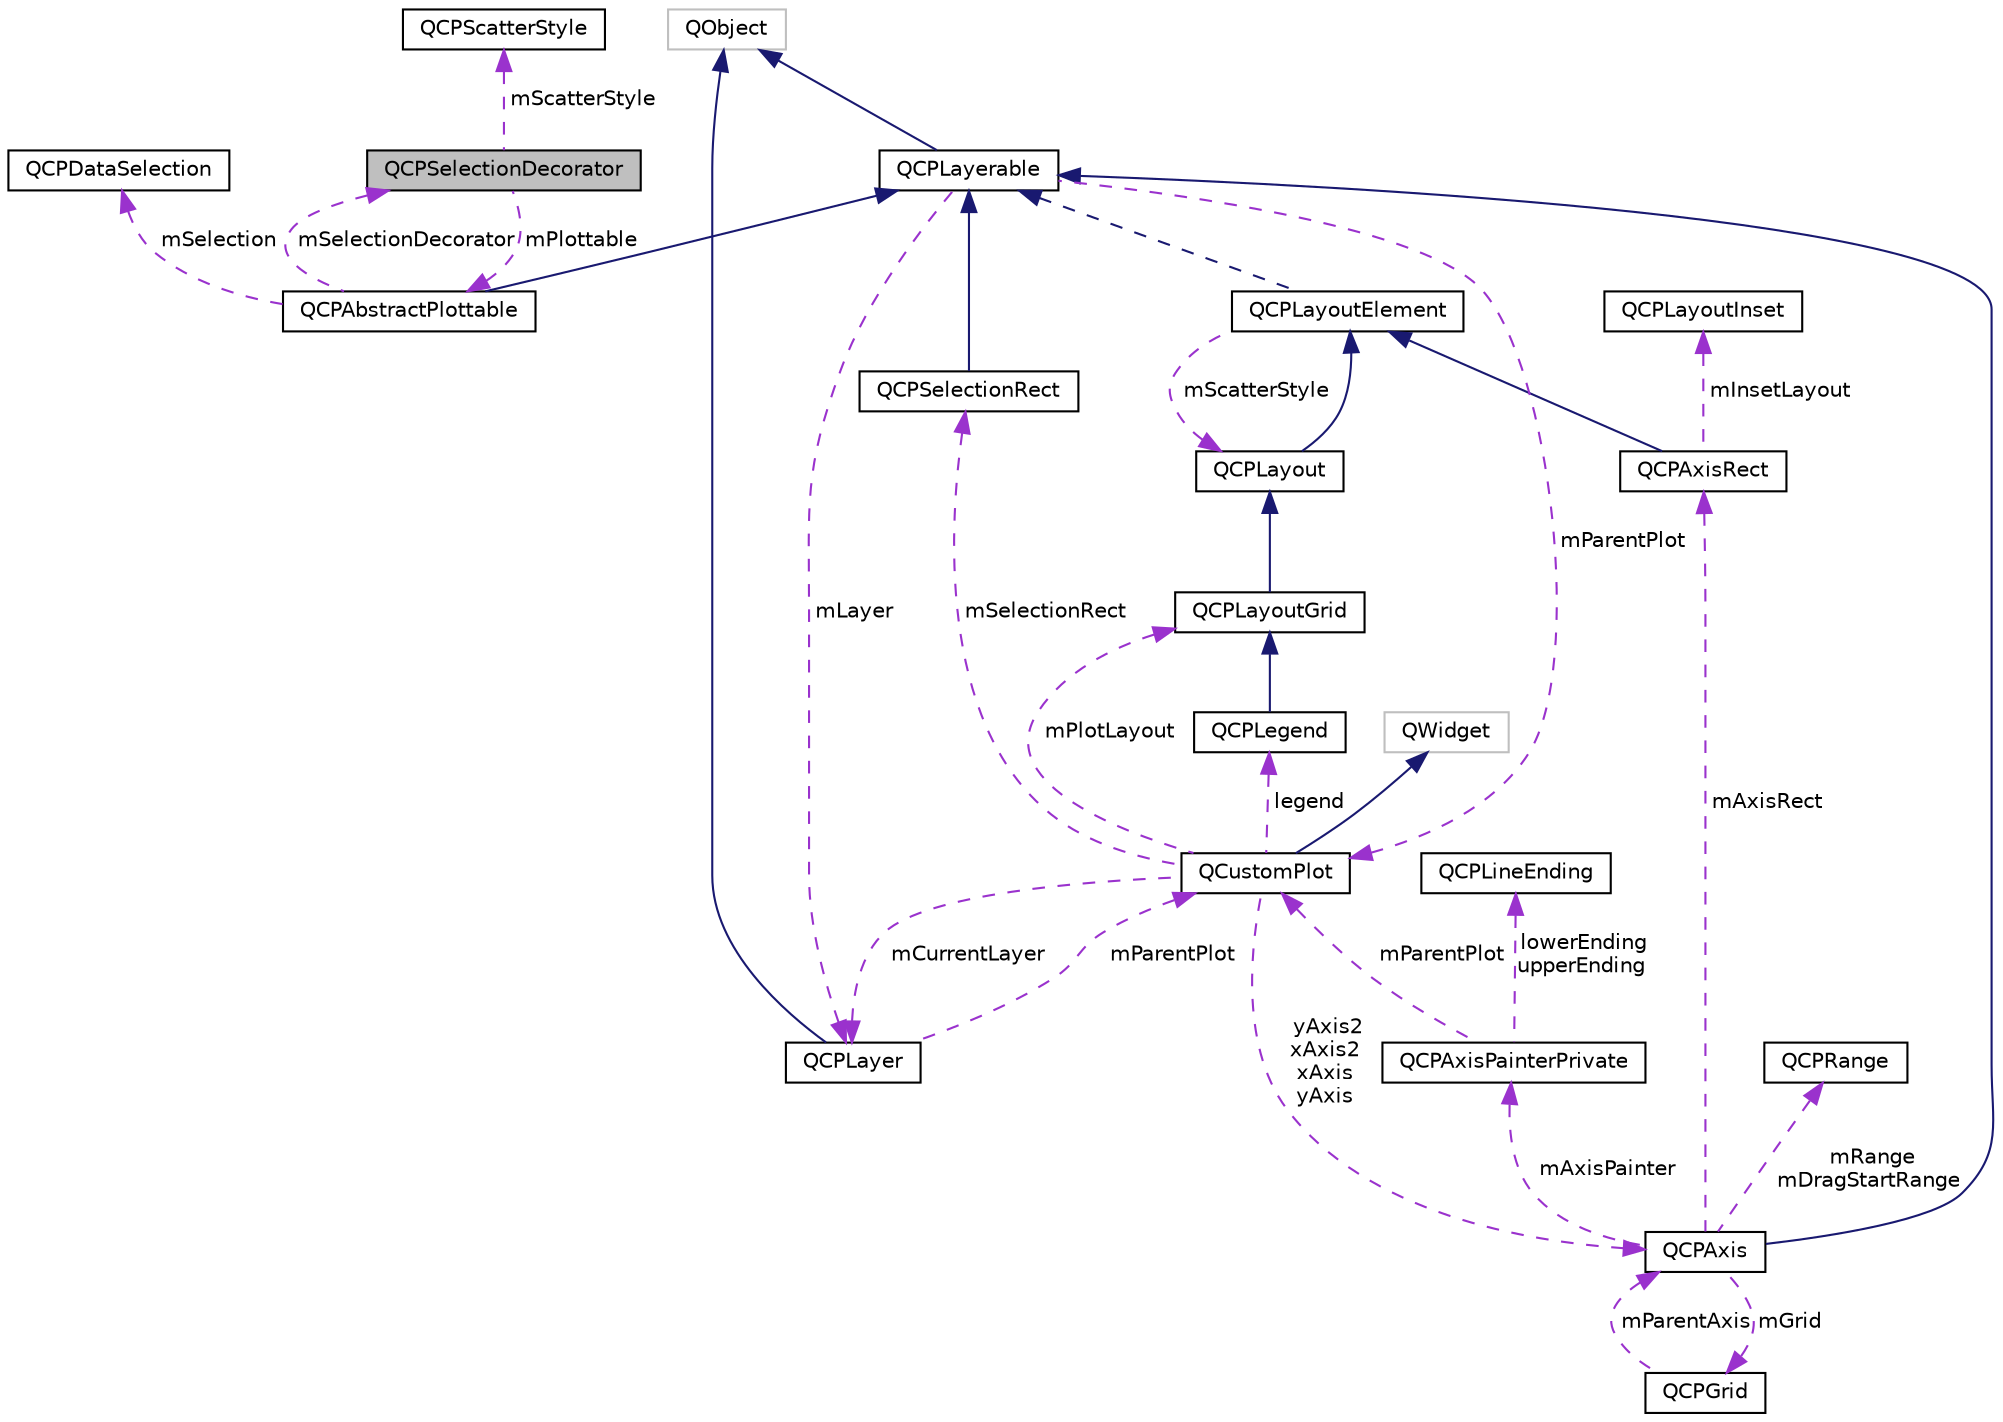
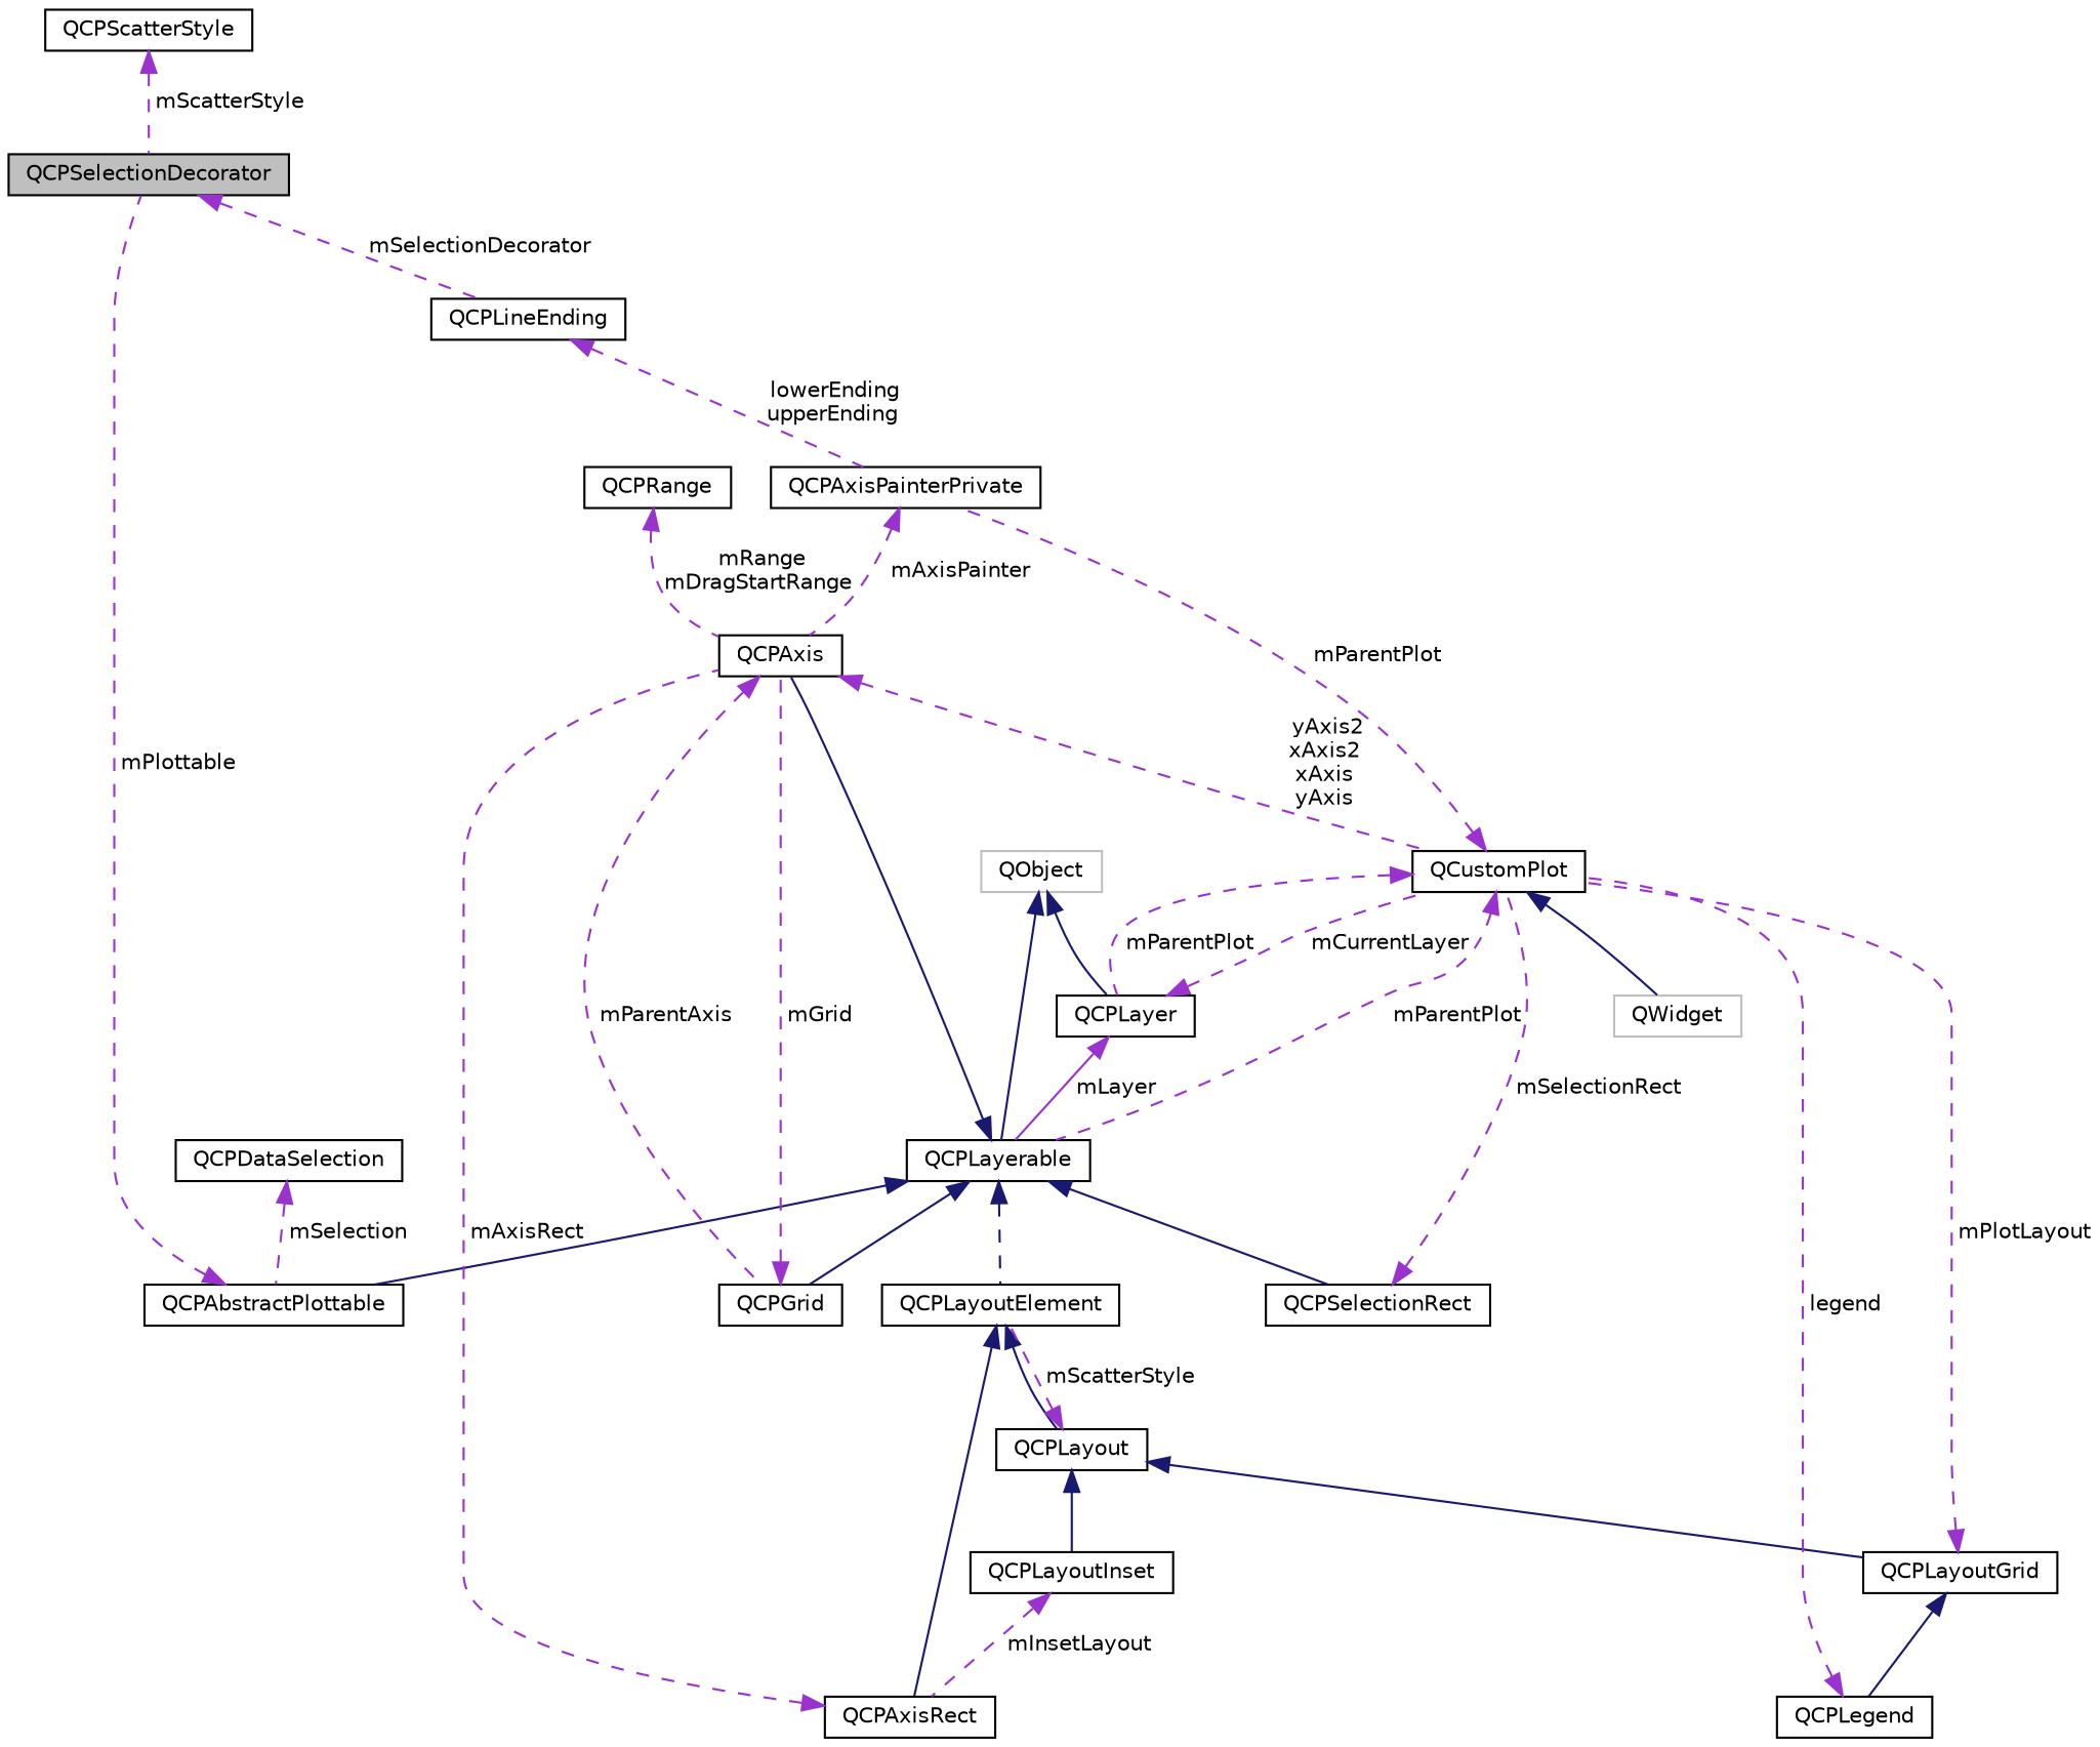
  digraph {
    node [color=black fillcolor=white fontname=Helvetica fontsize=10 shape=record style=filled]
    edge [color=darkorchid3 dir=back fontname=Helvetica fontsize=10 labelfontname=Helvetica labelfontsize=10 style=dashed]
    n1 [fillcolor=grey75 fontcolor=black height=0.2 label=QCPSelectionDecorator width=0.4]
    n2 [height=0.2 label=QCPAbstractPlottable width=0.4]
    n3 [height=0.2 label=QCPLayerable width=0.4]
    n4 [height=0.2 label=QCPLayoutElement width=0.4]
    n5 [height=0.2 label=QCPSelectionRect width=0.4]
    n6 [height=0.2 label=QCPAxis width=0.4]
    n7 [height=0.2 label=QCPGrid width=0.4]
    n8 [height=0.2 label=QCPLayout width=0.4]
    n9 [height=0.2 label=QCPAxisRect width=0.4]
    n10 [height=0.2 label=QCustomPlot width=0.4]
    n11 [color=grey75 height=0.2 label=QObject width=0.4]
    n12 [height=0.2 label=QCPLayer width=0.4]
    n13 [height=0.2 label=QCPAxisPainterPrivate width=0.4]
    n14 [color=grey75 height=0.2 label=QWidget width=0.4]
    n15 [height=0.2 label=QCPLayoutGrid width=0.4]
    n16 [height=0.2 label=QCPLegend width=0.4]
    n17 [height=0.2 label=QCPLayoutInset width=0.4]
    n18 [height=0.2 label=QCPRange width=0.4]
    n19 [height=0.2 label=QCPLineEnding width=0.4]
    n20 [height=0.2 label=QCPDataSelection width=0.4]
    n21 [height=0.2 label=QCPScatterStyle width=0.4]
-   n1 -> n2 [label=" mSelectionDecorator"]
+   n1 -> n19 [label=" mSelectionDecorator"]
    n2 -> n1 [label=" mPlottable"]
    n3 -> n2 [color=midnightblue style=solid]
    n3 -> n4 [color=midnightblue]
    n3 -> n5 [color=midnightblue style=solid]
    n3 -> n6 [color=midnightblue style=solid]
+   n3 -> n7 [color=midnightblue style=solid]
    n4 -> n8 [color=midnightblue style=solid]
    n4 -> n9 [color=midnightblue style=solid]
    n5 -> n10 [label=" mSelectionRect"]
    n6 -> n7 [label=" mParentAxis"]
    n6 -> n10 [label=" yAxis2\nxAxis2\nxAxis\nyAxis"]
    n7 -> n6 [label=" mGrid"]
    n8 -> n4 [label=" mScatterStyle"]
    n8 -> n15 [color=midnightblue style=solid]
+   n8 -> n17 [color=midnightblue style=solid]
    n9 -> n6 [label=" mAxisRect"]
    n10 -> n3 [label=" mParentPlot"]
    n10 -> n12 [label=" mParentPlot"]
    n10 -> n13 [label=" mParentPlot"]
    n11 -> n3 [color=midnightblue style=solid]
    n11 -> n12 [color=midnightblue style=solid]
-   n12 -> n3 [label=" mLayer"]
+   n12 -> n3 [label=" mLayer" style=solid]
    n12 -> n10 [label=" mCurrentLayer"]
    n13 -> n6 [label=" mAxisPainter"]
-   n14 -> n10 [color=midnightblue style=solid]
+   n10 -> n14 [color=midnightblue style=solid]
    n15 -> n10 [label=" mPlotLayout"]
    n15 -> n16 [color=midnightblue style=solid]
    n16 -> n10 [label=" legend"]
    n17 -> n9 [label=" mInsetLayout"]
    n18 -> n6 [label=" mRange\nmDragStartRange"]
    n19 -> n13 [label=" lowerEnding\nupperEnding"]
    n20 -> n2 [label=" mSelection"]
    n21 -> n1 [label=" mScatterStyle"]
  }
